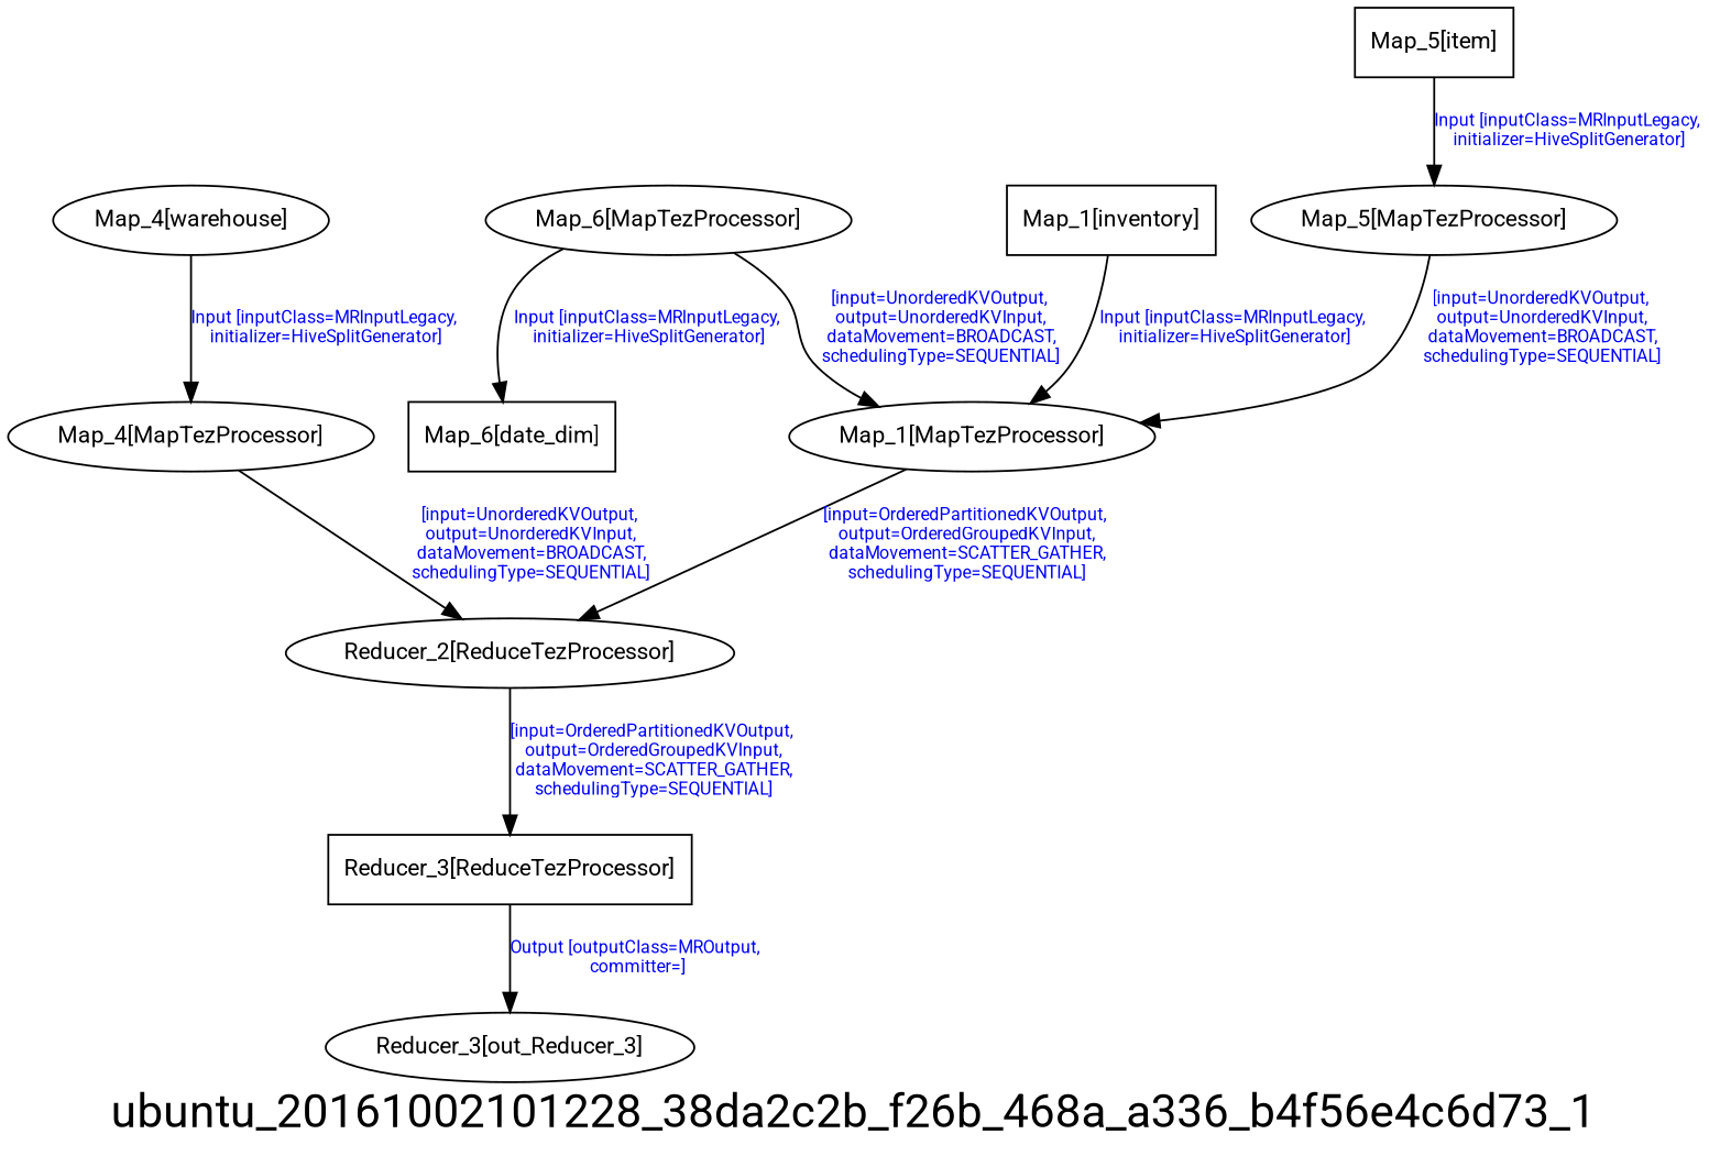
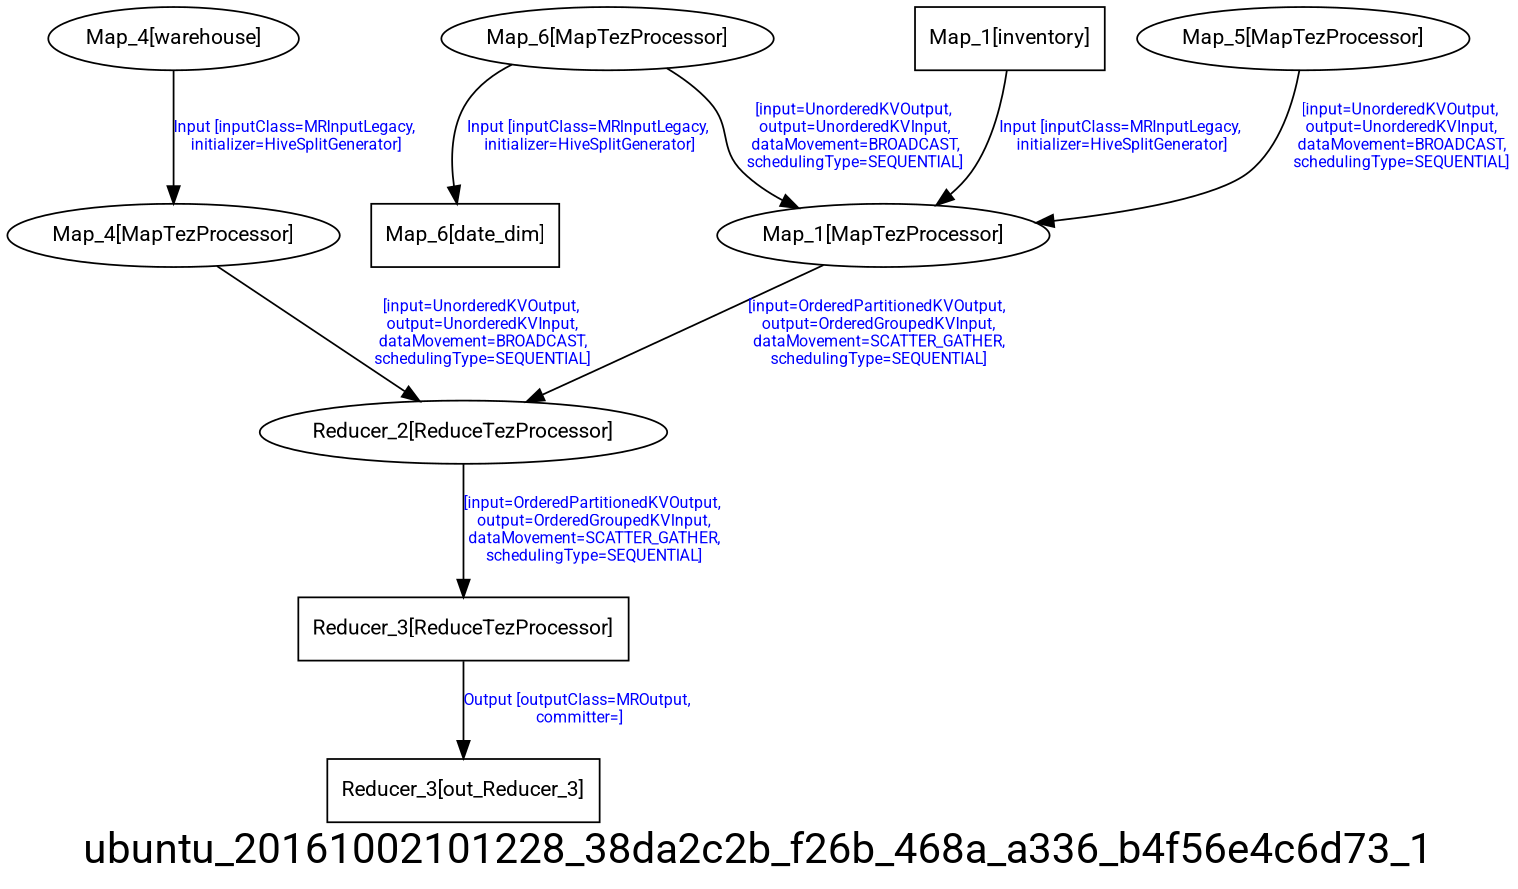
  digraph {
    fontname=Roboto
    fontsize=24
    label=ubuntu_20161002101228_38da2c2b_f26b_468a_a336_b4f56e4c6d73_1
    node [fontname=Roboto fontsize=12]
    edge [fontcolor=blue fontname=Roboto fontsize=9]
    n1 [label="Map_6[date_dim]" shape=box]
    n2 [label="Map_6[MapTezProcessor]"]
    n3 [label="Map_1[MapTezProcessor]"]
    n4 [label="Reducer_2[ReduceTezProcessor]"]
    n5 [label="Reducer_3[ReduceTezProcessor]" shape=box]
-   n6 [label="Reducer_3[out_Reducer_3]" shape=ellipse]
+   n6 [label="Reducer_3[out_Reducer_3]" shape=box]
    n7 [label="Map_5[MapTezProcessor]"]
    n8 [label="Map_4[MapTezProcessor]"]
-   n9 [label="Map_5[item]" shape=box]
    n10 [label="Map_1[inventory]" shape=box]
    n11 [label="Map_4[warehouse]" shape=ellipse]
    n2 -> n1 [label="Input [inputClass=MRInputLegacy,\n initializer=HiveSplitGenerator]"]
    n2 -> n3 [label="[input=UnorderedKVOutput,\n output=UnorderedKVInput,\n dataMovement=BROADCAST,\n schedulingType=SEQUENTIAL]"]
    n3 -> n4 [label="[input=OrderedPartitionedKVOutput,\n output=OrderedGroupedKVInput,\n dataMovement=SCATTER_GATHER,\n schedulingType=SEQUENTIAL]"]
    n4 -> n5 [label="[input=OrderedPartitionedKVOutput,\n output=OrderedGroupedKVInput,\n dataMovement=SCATTER_GATHER,\n schedulingType=SEQUENTIAL]"]
    n5 -> n6 [label="Output [outputClass=MROutput,\n committer=]"]
    n7 -> n3 [label="[input=UnorderedKVOutput,\n output=UnorderedKVInput,\n dataMovement=BROADCAST,\n schedulingType=SEQUENTIAL]"]
    n8 -> n4 [label="[input=UnorderedKVOutput,\n output=UnorderedKVInput,\n dataMovement=BROADCAST,\n schedulingType=SEQUENTIAL]"]
-   n9 -> n7 [label="Input [inputClass=MRInputLegacy,\n initializer=HiveSplitGenerator]"]
    n10 -> n3 [label="Input [inputClass=MRInputLegacy,\n initializer=HiveSplitGenerator]"]
    n11 -> n8 [label="Input [inputClass=MRInputLegacy,\n initializer=HiveSplitGenerator]"]
  }
